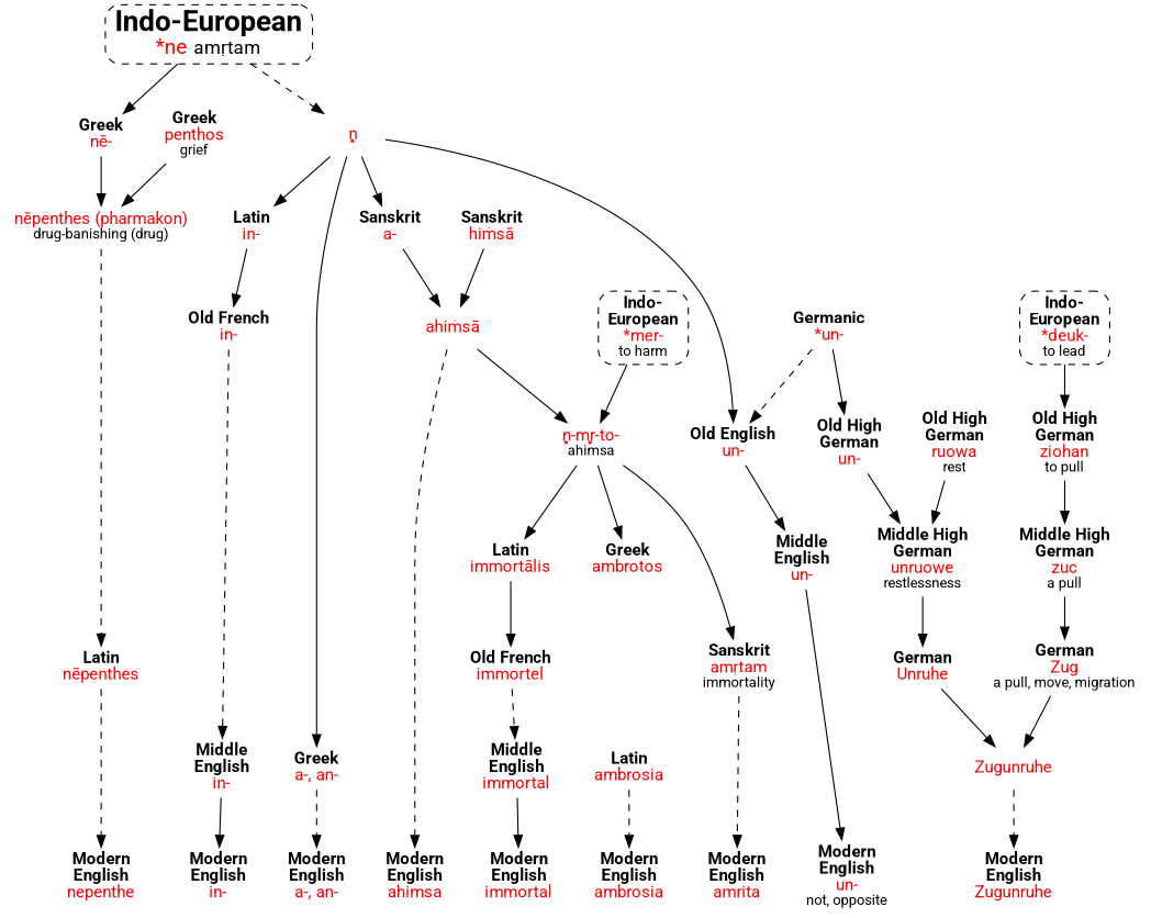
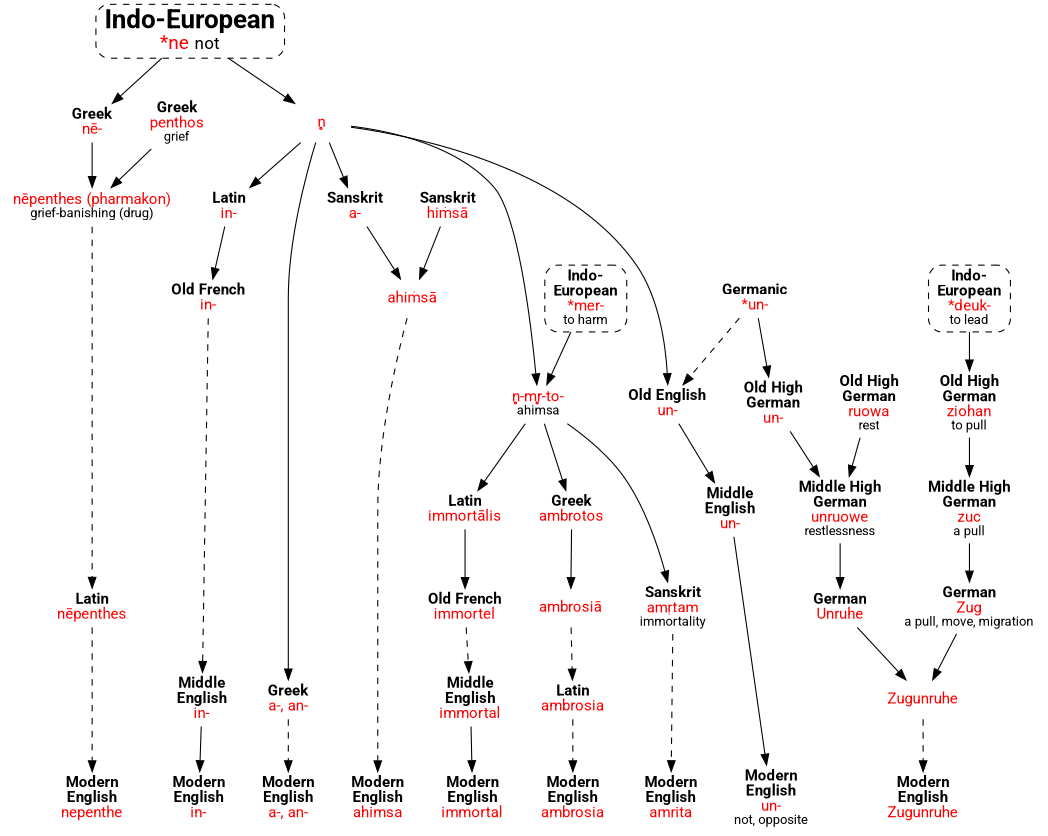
  strict digraph {
    fontname=Roboto
    node [fontname=Roboto shape=none]
    edge [fontname=Roboto]
    n1 [label=<<b>Modern<br/>English</b><br/><font color="red">nepenthe</font>>]
    n2 [label=<<b>Modern<br/>English</b><br/><font color="red">un-</font><br/><font point-size="12">not, opposite</font>>]
    n3 [label=<<b>Modern<br/>English</b><br/><font color="red">Zugunruhe</font>>]
    n4 [label=<<b>Modern<br/>English</b><br/><font color="red">in-</font>>]
    n5 [label=<<b>Modern<br/>English</b><br/><font color="red">a-, an-</font>>]
    n6 [label=<<b>Modern<br/>English</b><br/><font color="red">ahimsa</font>>]
    n7 [label=<<b>Modern<br/>English</b><br/><font color="red">immortal</font>>]
    n8 [label=<<b>Modern<br/>English</b><br/><font color="red">ambrosia</font>>]
    n9 [label=<<b>Modern<br/>English</b><br/><font color="red">amrita</font>>]
-   n10 [label=<<font point-size="24"><b>Indo-European</b></font><br/><font point-size="18" color="red">*ne </font><font point-size="16">amṛtam</font>> shape=box style="dashed,rounded"]
+   n10 [label=<<font point-size="24"><b>Indo-European</b></font><br/><font point-size="18" color="red">*ne </font><font point-size="16">not</font>> shape=box style="dashed,rounded"]
    n11 [label=<<b>Greek</b><br/><font color="red">nē-</font>>]
    n12 [label=<<font color="red">n̥</font>>]
-   n13 [label=<<font color="red">nēpenthes (pharmakon)</font><br/><font point-size="12">drug-banishing (drug)</font>>]
+   n13 [label=<<font color="red">nēpenthes (pharmakon)</font><br/><font point-size="12">grief-banishing (drug)</font>>]
    n14 [label=<<b>Latin</b><br/><font color="red">in-</font>>]
    n15 [label=<<b>Greek</b><br/><font color="red">a-, an-</font>>]
    n16 [label=<<b>Sanskrit</b><br/><font color="red">a-</font>>]
    n17 [label=<<font color="red">n̥-mr̥-to-</font><br/><font point-size="12">ahimsa</font>>]
    n18 [label=<<b>Old English</b><br/><font color="red">un-</font>>]
    n19 [label=<<b>Latin</b><br/><font color="red">nēpenthes</font>>]
    n20 [label=<<b>Greek</b><br/><font color="red">penthos</font><br/><font point-size="12">grief</font>>]
    n21 [label=<<b>Germanic</b><br/><font color="red">*un-</font>>]
    n22 [label=<<b>Old High<br/>German</b><br/><font color="red">un-</font>>]
    n23 [label=<<b>Old French</b><br/><font color="red">in-</font>>]
    n24 [label=<<font color="red">ahiṁsā</font>>]
    n25 [label=<<b>Latin</b><br/><font color="red">immortālis</font>>]
    n26 [label=<<b>Greek</b><br/><font color="red">ambrotos</font>>]
    n27 [label=<<b>Sanskrit</b><br/><font color="red">amṛtam</font><br/><font point-size="12">immortality</font>>]
    n28 [label=<<b>Middle<br/>English</b><br/><font color="red">un-</font>>]
    n29 [label=<<b>Middle High<br/>German</b><br/><font color="red">unruowe</font><br/><font point-size="12">restlessness</font>>]
    n30 [label=<<b>Indo-<br/>European</b><br/><font color="red">*deuk-</font><br/><font point-size="12">to lead</font>> shape=box style="dashed,rounded"]
    n31 [label=<<b>Old High<br/>German</b><br/><font color="red">ziohan</font><br/><font point-size="12">to pull</font>>]
    n32 [label=<<b>Middle High<br/>German</b><br/><font color="red">zuc</font><br/><font point-size="12">a pull</font>>]
    n33 [label=<<b>German</b><br/><font color="red">Zug</font><br/><font point-size="12">a pull, move, migration</font>>]
    n34 [label=<<font color="red">Zugunruhe</font>>]
    n35 [label=<<b>German</b><br/><font color="red">Unruhe</font>>]
    n36 [label=<<b>Old High<br/>German</b><br/><font color="red">ruowa</font><br/><font point-size="12">rest</font>>]
    n37 [label=<<b>Middle<br/>English</b><br/><font color="red">in-</font>>]
    n38 [label=<<b>Sanskrit</b><br/><font color="red">hiṁsā</font>>]
    n39 [label=<<b>Indo-<br/>European</b><br/><font color="red">*mer-</font><br/><font point-size="12">to harm</font>> shape=box style="dashed,rounded"]
    n40 [label=<<b>Old French</b><br/><font color="red">immortel</font>>]
+   n41 [label=<<font color="red">ambrosiā</font>>]
    n42 [label=<<b>Middle<br/>English</b><br/><font color="red">immortal</font>>]
    n43 [label=<<b>Latin</b><br/><font color="red">ambrosia</font>>]
    subgraph sub_1 {
      rank=sink
      n1
      n2
      n3
      n4
      n5
      n6
      n7
      n8
      n9
    }
    n10 -> n11
-   n10 -> n12 [style=dashed]
+   n10 -> n12
    n11 -> n13
    n12 -> n14
    n12 -> n15
    n12 -> n16
-   n24 -> n17
+   n12 -> n17
    n12 -> n18
    n13 -> n19 [style=dashed]
    n14 -> n23
    n15 -> n5 [style=dashed]
    n16 -> n24
    n17 -> n25
    n17 -> n26
    n17 -> n27
    n18 -> n28
    n19 -> n1 [style=dashed]
    n20 -> n13
    n21 -> n18 [style=dashed]
    n21 -> n22
    n22 -> n29
    n23 -> n37 [style=dashed]
    n24 -> n6 [style=dashed]
    n25 -> n40
+   n26 -> n41
    n27 -> n9 [style=dashed]
    n28 -> n2
    n29 -> n35
    n30 -> n31
    n31 -> n32
    n32 -> n33
    n33 -> n34
    n34 -> n3 [style=dashed]
    n35 -> n34
    n36 -> n29
    n37 -> n4
    n38 -> n24
    n39 -> n17
    n40 -> n42 [style=dashed]
+   n41 -> n43 [style=dashed]
    n42 -> n7
    n43 -> n8 [style=dashed]
  }
